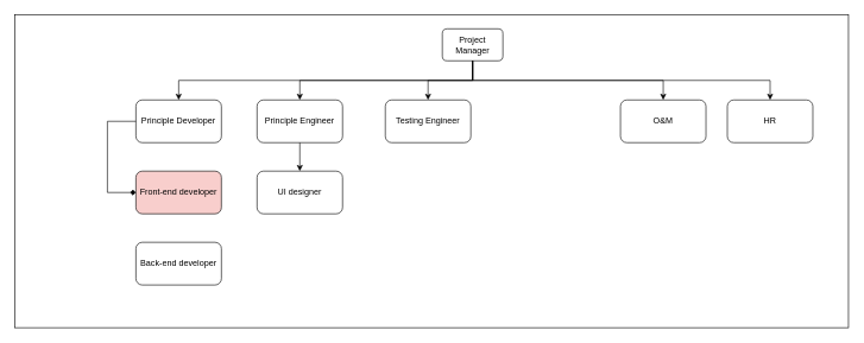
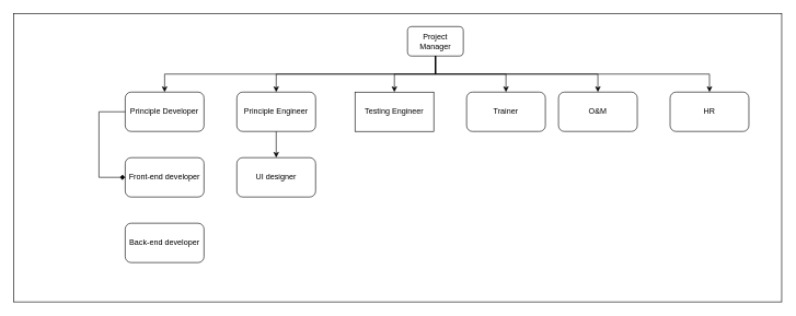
  <mxCell id="0" />
  <mxCell id="1" parent="0" />
  <mxCell id="2" value="" style="rounded=0;whiteSpace=wrap;html=1;" parent="1" vertex="1"><mxGeometry x="20" y="20" width="1170" height="440" as="geometry" /></mxCell>
  <mxCell id="3" value="Project Manager" style="rounded=1;whiteSpace=wrap;html=1;" parent="1" vertex="1"><mxGeometry x="620" y="40" width="85" height="45" as="geometry" /></mxCell>
  <mxCell id="4" value="Principle Developer" style="rounded=1;whiteSpace=wrap;html=1;" parent="1" vertex="1"><mxGeometry x="190" y="140" width="120" height="60" as="geometry" /></mxCell>
- <mxCell id="5" value="Testing Engineer" style="rounded=1;whiteSpace=wrap;html=1;" parent="1" vertex="1"><mxGeometry x="540" y="140" width="120" height="60" as="geometry" /></mxCell>
+ <mxCell id="5" value="Testing Engineer" style="whiteSpace=wrap;html=1;rounded=0;" parent="1" vertex="1"><mxGeometry x="540" y="140" width="120" height="60" as="geometry" /></mxCell>
  <mxCell id="6" value="Principle Engineer" style="rounded=1;whiteSpace=wrap;html=1;" parent="1" vertex="1"><mxGeometry x="360" y="140" width="120" height="60" as="geometry" /></mxCell>
+ <mxCell id="7" value="&lt;span&gt;Trainer&lt;/span&gt;" style="rounded=1;whiteSpace=wrap;html=1;" parent="1" vertex="1"><mxGeometry x="710" y="140" width="120" height="60" as="geometry" /></mxCell>
  <mxCell id="8" value="" style="endArrow=classic;html=1;rounded=0;exitX=0.5;exitY=1;exitDx=0;exitDy=0;entryX=0.5;entryY=0;entryDx=0;entryDy=0;edgeStyle=orthogonalEdgeStyle;" parent="1" source="3" target="4" edge="1"><mxGeometry width="50" height="50" relative="1" as="geometry"><mxPoint x="630" y="230" as="sourcePoint" /><mxPoint x="680" y="180" as="targetPoint" /></mxGeometry></mxCell>
  <mxCell id="9" value="" style="endArrow=classic;html=1;rounded=0;exitX=0.5;exitY=1;exitDx=0;exitDy=0;entryX=0.5;entryY=0;entryDx=0;entryDy=0;edgeStyle=orthogonalEdgeStyle;" parent="1" source="3" target="6" edge="1"><mxGeometry width="50" height="50" relative="1" as="geometry"><mxPoint x="630" y="230" as="sourcePoint" /><mxPoint x="680" y="180" as="targetPoint" /></mxGeometry></mxCell>
  <mxCell id="10" value="" style="endArrow=classic;html=1;rounded=0;exitX=0.5;exitY=1;exitDx=0;exitDy=0;entryX=0.5;entryY=0;entryDx=0;entryDy=0;edgeStyle=orthogonalEdgeStyle;" parent="1" source="3" target="5" edge="1"><mxGeometry width="50" height="50" relative="1" as="geometry"><mxPoint x="630" y="230" as="sourcePoint" /><mxPoint x="680" y="180" as="targetPoint" /></mxGeometry></mxCell>
- <mxCell id="12" value="Front-end developer" style="rounded=1;whiteSpace=wrap;html=1;fillColor=#f8cecc;" parent="1" vertex="1"><mxGeometry x="190" y="240" width="120" height="60" as="geometry" /></mxCell>
+ <mxCell id="11" value="" style="endArrow=classic;html=1;rounded=0;exitX=0.5;exitY=1;exitDx=0;exitDy=0;entryX=0.5;entryY=0;entryDx=0;entryDy=0;edgeStyle=orthogonalEdgeStyle;" parent="1" source="3" target="7" edge="1"><mxGeometry width="50" height="50" relative="1" as="geometry"><mxPoint x="630" y="230" as="sourcePoint" /><mxPoint x="680" y="180" as="targetPoint" /></mxGeometry></mxCell>
+ <mxCell id="12" value="Front-end developer" style="rounded=1;whiteSpace=wrap;html=1;" parent="1" vertex="1"><mxGeometry x="190" y="240" width="120" height="60" as="geometry" /></mxCell>
  <mxCell id="13" value="Back-end developer" style="rounded=1;whiteSpace=wrap;html=1;" parent="1" vertex="1"><mxGeometry x="190" y="340" width="120" height="60" as="geometry" /></mxCell>
  <mxCell id="14" value="UI designer" style="rounded=1;whiteSpace=wrap;html=1;" parent="1" vertex="1"><mxGeometry x="360" y="240" width="120" height="60" as="geometry" /></mxCell>
  <mxCell id="15" value="" style="endArrow=diamond;html=1;rounded=0;exitX=0;exitY=0.5;exitDx=0;exitDy=0;entryX=0;entryY=0.5;entryDx=0;entryDy=0;edgeStyle=orthogonalEdgeStyle;" parent="1" source="4" target="12" edge="1"><mxGeometry width="50" height="50" relative="1" as="geometry"><mxPoint x="420" y="230" as="sourcePoint" /><mxPoint x="470" y="180" as="targetPoint" /><Array as="points"><mxPoint x="150" y="170" /><mxPoint x="150" y="270" /></Array></mxGeometry></mxCell>
  <mxCell id="16" value="" style="endArrow=classic;html=1;rounded=0;exitX=0.5;exitY=1;exitDx=0;exitDy=0;entryX=0.5;entryY=0;entryDx=0;entryDy=0;" parent="1" source="6" target="14" edge="1"><mxGeometry width="50" height="50" relative="1" as="geometry"><mxPoint x="420" y="230" as="sourcePoint" /><mxPoint x="470" y="180" as="targetPoint" /></mxGeometry></mxCell>
- <mxCell id="17" value="&lt;span&gt;O&amp;amp;M&lt;/span&gt;" style="rounded=1;whiteSpace=wrap;html=1;" vertex="1" parent="1"><mxGeometry x="870" y="140" width="120" height="60" as="geometry" /></mxCell>
+ <mxCell id="17" value="&lt;span&gt;O&amp;amp;M&lt;/span&gt;" style="rounded=1;whiteSpace=wrap;html=1;" vertex="1" parent="1"><mxGeometry x="850" y="140" width="120" height="60" as="geometry" /></mxCell>
  <mxCell id="18" value="&lt;span&gt;HR&lt;/span&gt;" style="rounded=1;whiteSpace=wrap;html=1;" vertex="1" parent="1"><mxGeometry x="1020" y="140" width="120" height="60" as="geometry" /></mxCell>
  <mxCell id="19" value="" style="endArrow=classic;html=1;rounded=0;exitX=0.5;exitY=1;exitDx=0;exitDy=0;entryX=0.5;entryY=0;entryDx=0;entryDy=0;edgeStyle=orthogonalEdgeStyle;" edge="1" parent="1" source="3" target="18"><mxGeometry width="50" height="50" relative="1" as="geometry"><mxPoint x="600" y="340" as="sourcePoint" /><mxPoint x="650" y="290" as="targetPoint" /></mxGeometry></mxCell>
  <mxCell id="20" value="" style="endArrow=classic;html=1;rounded=0;exitX=0.5;exitY=1;exitDx=0;exitDy=0;entryX=0.5;entryY=0;entryDx=0;entryDy=0;edgeStyle=orthogonalEdgeStyle;" edge="1" parent="1" source="3" target="17"><mxGeometry width="50" height="50" relative="1" as="geometry"><mxPoint x="600" y="340" as="sourcePoint" /><mxPoint x="650" y="290" as="targetPoint" /></mxGeometry></mxCell>
